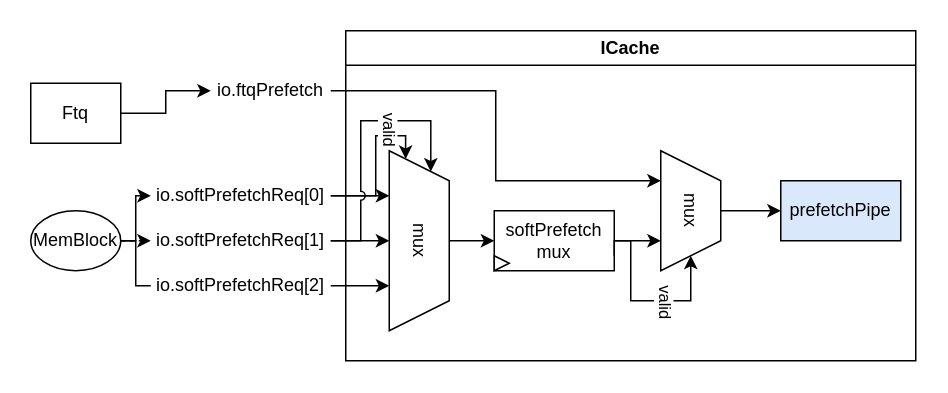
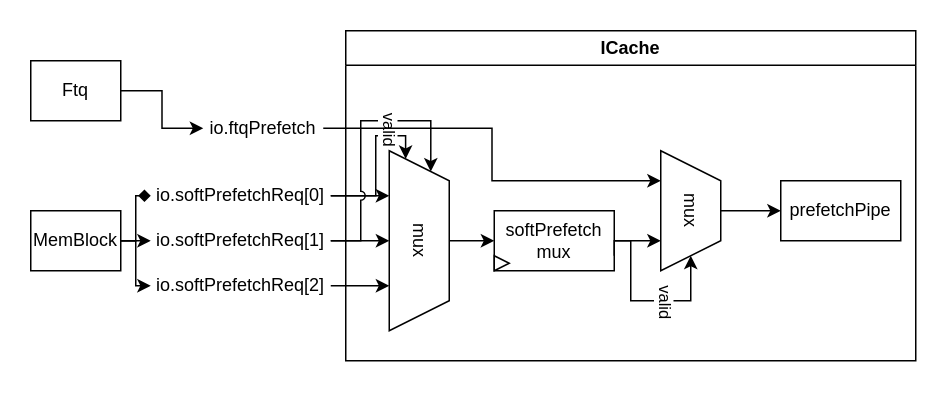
  <mxCell id="0" />
  <mxCell id="1" parent="0" />
  <mxCell id="2" value="" style="endArrow=classic;html=1;rounded=0;entryX=0.75;entryY=1;entryDx=0;entryDy=0;exitX=1;exitY=0.5;exitDx=0;exitDy=0;" edge="1" parent="1" source="10" target="18"><mxGeometry width="50" height="50" relative="1" as="geometry"><mxPoint x="220" y="190" as="sourcePoint" /><mxPoint x="460" y="140" as="targetPoint" /></mxGeometry></mxCell>
  <mxCell id="3" style="edgeStyle=orthogonalEdgeStyle;rounded=0;orthogonalLoop=1;jettySize=auto;html=1;exitX=1;exitY=0.5;exitDx=0;exitDy=0;entryX=0.25;entryY=1;entryDx=0;entryDy=0;" edge="1" parent="1" source="5" target="18"><mxGeometry relative="1" as="geometry" /></mxCell>
  <mxCell id="4" style="edgeStyle=orthogonalEdgeStyle;rounded=0;orthogonalLoop=1;jettySize=auto;html=1;exitX=1;exitY=0.5;exitDx=0;exitDy=0;entryX=0;entryY=0.75;entryDx=0;entryDy=0;" edge="1" parent="1" source="5" target="18"><mxGeometry relative="1" as="geometry"><Array as="points"><mxPoint x="250" y="130" /><mxPoint x="250" y="90" /><mxPoint x="270" y="90" /></Array></mxGeometry></mxCell>
  <mxCell id="5" value="io.softPrefetchReq[0]" style="text;html=1;align=center;verticalAlign=middle;whiteSpace=wrap;rounded=0;" vertex="1" parent="1"><mxGeometry x="100" y="115" width="120" height="30" as="geometry" /></mxCell>
  <mxCell id="6" style="edgeStyle=orthogonalEdgeStyle;rounded=0;orthogonalLoop=1;jettySize=auto;html=1;exitX=1;exitY=0.5;exitDx=0;exitDy=0;entryX=0.5;entryY=1;entryDx=0;entryDy=0;" edge="1" parent="1" source="9" target="18"><mxGeometry relative="1" as="geometry" /></mxCell>
  <mxCell id="7" style="edgeStyle=orthogonalEdgeStyle;rounded=0;orthogonalLoop=1;jettySize=auto;html=1;exitX=1;exitY=0.5;exitDx=0;exitDy=0;entryX=0;entryY=0.25;entryDx=0;entryDy=0;jumpStyle=arc;" edge="1" parent="1" source="9" target="18"><mxGeometry relative="1" as="geometry"><Array as="points"><mxPoint x="240" y="160" /><mxPoint x="240" y="80" /><mxPoint x="287" y="80" /></Array></mxGeometry></mxCell>
  <mxCell id="8" value="valid" style="edgeLabel;html=1;align=center;verticalAlign=middle;resizable=0;points=[];rotation=90;" vertex="1" connectable="0" parent="7"><mxGeometry x="0.331" relative="1" as="geometry"><mxPoint y="5" as="offset" /></mxGeometry></mxCell>
  <mxCell id="9" value="io.softPrefetchReq[1]" style="text;html=1;align=center;verticalAlign=middle;whiteSpace=wrap;rounded=0;" vertex="1" parent="1"><mxGeometry x="100" y="145" width="120" height="30" as="geometry" /></mxCell>
  <mxCell id="10" value="io.softPrefetchReq[2]" style="text;html=1;align=center;verticalAlign=middle;whiteSpace=wrap;rounded=0;" vertex="1" parent="1"><mxGeometry x="100" y="175" width="120" height="30" as="geometry" /></mxCell>
  <mxCell id="11" style="edgeStyle=orthogonalEdgeStyle;rounded=0;orthogonalLoop=1;jettySize=auto;html=1;exitX=1;exitY=0.5;exitDx=0;exitDy=0;entryX=0.25;entryY=1;entryDx=0;entryDy=0;" edge="1" parent="1" source="12" target="16"><mxGeometry relative="1" as="geometry" /></mxCell>
- <mxCell id="12" value="io.ftqPrefetch" style="text;html=1;align=center;verticalAlign=middle;whiteSpace=wrap;rounded=0;" vertex="1" parent="1"><mxGeometry x="140" y="45" width="80" height="30" as="geometry" /></mxCell>
+ <mxCell id="12" value="io.ftqPrefetch" style="text;html=1;align=center;verticalAlign=middle;whiteSpace=wrap;rounded=0;" vertex="1" parent="1"><mxGeometry x="135" y="70" width="80" height="30" as="geometry" /></mxCell>
  <mxCell id="13" value="ICache" style="swimlane;whiteSpace=wrap;html=1;" vertex="1" parent="1"><mxGeometry x="230" y="20" width="380" height="220" as="geometry" /></mxCell>
- <mxCell id="14" value="prefetchPipe" style="rounded=0;whiteSpace=wrap;html=1;rotation=0;fillColor=#dae8fc;" vertex="1" parent="13"><mxGeometry x="290" y="100" width="80" height="40" as="geometry" /></mxCell>
+ <mxCell id="14" value="prefetchPipe" style="rounded=0;whiteSpace=wrap;html=1;rotation=0;" vertex="1" parent="13"><mxGeometry x="290" y="100" width="80" height="40" as="geometry" /></mxCell>
  <mxCell id="15" style="edgeStyle=orthogonalEdgeStyle;rounded=0;orthogonalLoop=1;jettySize=auto;html=1;exitX=0.5;exitY=0;exitDx=0;exitDy=0;entryX=0;entryY=0.5;entryDx=0;entryDy=0;" edge="1" parent="13" source="16" target="14"><mxGeometry relative="1" as="geometry" /></mxCell>
  <mxCell id="16" value="mux" style="shape=trapezoid;perimeter=trapezoidPerimeter;whiteSpace=wrap;html=1;fixedSize=1;rotation=90;" vertex="1" parent="13"><mxGeometry x="190" y="100" width="80" height="40" as="geometry" /></mxCell>
  <mxCell id="17" style="edgeStyle=orthogonalEdgeStyle;rounded=0;orthogonalLoop=1;jettySize=auto;html=1;exitX=1;exitY=0.5;exitDx=0;exitDy=0;entryX=0.75;entryY=1;entryDx=0;entryDy=0;" edge="1" parent="13" source="21" target="16"><mxGeometry relative="1" as="geometry" /></mxCell>
  <mxCell id="18" value="mux" style="shape=trapezoid;perimeter=trapezoidPerimeter;whiteSpace=wrap;html=1;fixedSize=1;rotation=90;" vertex="1" parent="13"><mxGeometry x="-11" y="120" width="120" height="40" as="geometry" /></mxCell>
  <mxCell id="19" style="edgeStyle=orthogonalEdgeStyle;rounded=0;orthogonalLoop=1;jettySize=auto;html=1;exitX=0.5;exitY=0;exitDx=0;exitDy=0;entryX=0;entryY=0.5;entryDx=0;entryDy=0;" edge="1" parent="13" source="18" target="21"><mxGeometry relative="1" as="geometry" /></mxCell>
  <mxCell id="20" value="" style="group" vertex="1" connectable="0" parent="13"><mxGeometry x="99" y="120" width="80" height="40" as="geometry" /></mxCell>
  <mxCell id="21" value="softPrefetch&lt;div&gt;mux&lt;/div&gt;" style="rounded=0;whiteSpace=wrap;html=1;" vertex="1" parent="20"><mxGeometry width="80" height="40" as="geometry" /></mxCell>
  <mxCell id="22" value="" style="triangle;whiteSpace=wrap;html=1;" vertex="1" parent="20"><mxGeometry y="30" width="10" height="10" as="geometry" /></mxCell>
  <mxCell id="23" style="edgeStyle=orthogonalEdgeStyle;rounded=0;orthogonalLoop=1;jettySize=auto;html=1;exitX=1;exitY=0.75;exitDx=0;exitDy=0;entryX=1;entryY=0.5;entryDx=0;entryDy=0;" edge="1" parent="13" source="21" target="16"><mxGeometry relative="1" as="geometry"><mxPoint x="260" y="170" as="targetPoint" /><Array as="points"><mxPoint x="179" y="140" /><mxPoint x="190" y="140" /><mxPoint x="190" y="180" /><mxPoint x="230" y="180" /></Array></mxGeometry></mxCell>
  <mxCell id="24" value="valid" style="edgeLabel;html=1;align=center;verticalAlign=middle;resizable=0;points=[];rotation=90;" vertex="1" connectable="0" parent="23"><mxGeometry x="0.343" relative="1" as="geometry"><mxPoint x="-3" as="offset" /></mxGeometry></mxCell>
  <mxCell id="25" style="edgeStyle=orthogonalEdgeStyle;rounded=0;orthogonalLoop=1;jettySize=auto;html=1;exitX=1;exitY=0.5;exitDx=0;exitDy=0;entryX=0;entryY=0.5;entryDx=0;entryDy=0;" edge="1" parent="1" source="26" target="12"><mxGeometry relative="1" as="geometry" /></mxCell>
- <mxCell id="26" value="Ftq" style="rounded=0;whiteSpace=wrap;html=1;" vertex="1" parent="1"><mxGeometry x="20" y="55" width="60" height="40" as="geometry" /></mxCell>
- <mxCell id="27" style="edgeStyle=orthogonalEdgeStyle;rounded=0;orthogonalLoop=1;jettySize=auto;html=1;exitX=1;exitY=0.5;exitDx=0;exitDy=0;entryX=0;entryY=0.5;entryDx=0;entryDy=0;" edge="1" parent="1" source="30" target="5"><mxGeometry relative="1" as="geometry"><Array as="points"><mxPoint x="90" y="160" /><mxPoint x="90" y="130" /></Array></mxGeometry></mxCell>
- <mxCell id="28" style="edgeStyle=orthogonalEdgeStyle;rounded=0;orthogonalLoop=1;jettySize=auto;html=1;exitX=1;exitY=0.5;exitDx=0;exitDy=0;entryX=0;entryY=0.5;entryDx=0;entryDy=0;dashed=1;" edge="1" parent="1" source="30" target="9"><mxGeometry relative="1" as="geometry" /></mxCell>
- <mxCell id="29" style="edgeStyle=orthogonalEdgeStyle;rounded=0;orthogonalLoop=1;jettySize=auto;html=1;exitX=1;exitY=0.5;exitDx=0;exitDy=0;entryX=0;entryY=0.5;entryDx=0;entryDy=0;endArrow=none;" edge="1" parent="1" source="30" target="10"><mxGeometry relative="1" as="geometry"><Array as="points"><mxPoint x="90" y="160" /><mxPoint x="90" y="190" /></Array></mxGeometry></mxCell>
- <mxCell id="30" value="MemBlock" style="ellipse;whiteSpace=wrap;html=1;" vertex="1" parent="1"><mxGeometry x="20" y="140" width="60" height="40" as="geometry" /></mxCell>
+ <mxCell id="26" value="Ftq" style="rounded=0;whiteSpace=wrap;html=1;" vertex="1" parent="1"><mxGeometry x="20" y="40" width="60" height="40" as="geometry" /></mxCell>
+ <mxCell id="27" style="edgeStyle=orthogonalEdgeStyle;rounded=0;orthogonalLoop=1;jettySize=auto;html=1;exitX=1;exitY=0.5;exitDx=0;exitDy=0;entryX=0;entryY=0.5;entryDx=0;entryDy=0;endArrow=diamond;" edge="1" parent="1" source="30" target="5"><mxGeometry relative="1" as="geometry"><Array as="points"><mxPoint x="90" y="160" /><mxPoint x="90" y="130" /></Array></mxGeometry></mxCell>
+ <mxCell id="28" style="edgeStyle=orthogonalEdgeStyle;rounded=0;orthogonalLoop=1;jettySize=auto;html=1;exitX=1;exitY=0.5;exitDx=0;exitDy=0;entryX=0;entryY=0.5;entryDx=0;entryDy=0;" edge="1" parent="1" source="30" target="9"><mxGeometry relative="1" as="geometry" /></mxCell>
+ <mxCell id="29" style="edgeStyle=orthogonalEdgeStyle;rounded=0;orthogonalLoop=1;jettySize=auto;html=1;exitX=1;exitY=0.5;exitDx=0;exitDy=0;entryX=0;entryY=0.5;entryDx=0;entryDy=0;" edge="1" parent="1" source="30" target="10"><mxGeometry relative="1" as="geometry"><Array as="points"><mxPoint x="90" y="160" /><mxPoint x="90" y="190" /></Array></mxGeometry></mxCell>
+ <mxCell id="30" value="MemBlock" style="rounded=0;whiteSpace=wrap;html=1;" vertex="1" parent="1"><mxGeometry x="20" y="140" width="60" height="40" as="geometry" /></mxCell>
